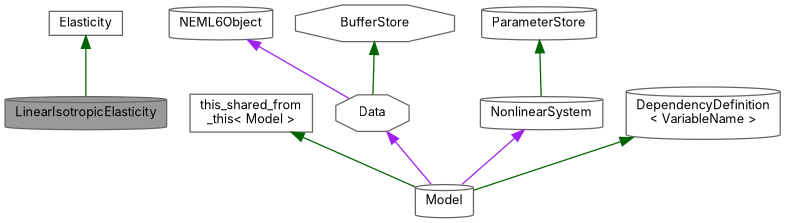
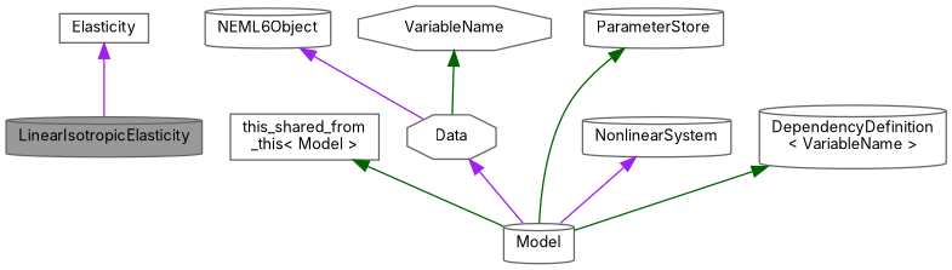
  digraph {
    fontname=Inter
    rankdir=TB
    node [color=gray40 fillcolor=white fontname=Inter fontsize=10 shape=cylinder style=filled]
    edge [color=purple dir=back fontname=Inter fontsize=10 labelfontname=Helvetica labelfontsize=10 style=solid]
    n1 [fillcolor=grey60 fontcolor=black height=0.2 label=LinearIsotropicElasticity width=0.4]
    n2 [height=0.2 label=Elasticity shape=box width=0.4]
    n3 [height=0.2 label=Model width=0.4]
    n4 [height=0.2 label="this_shared_from\l_this\< Model \>" shape=box width=0.4]
    n5 [height=0.2 label=Data shape=octagon width=0.4]
    n6 [height=0.2 label=NEML6Object width=0.4]
-   n7 [height=0.2 label=BufferStore shape=octagon width=0.4]
+   n7 [height=0.2 label=VariableName shape=octagon width=0.4]
    n8 [height=0.2 label=ParameterStore width=0.4]
    n9 [height=0.2 label=NonlinearSystem width=0.4]
    n10 [height=0.2 label="DependencyDefinition\l\< VariableName \>" width=0.4]
-   n2 -> n1 [color=darkgreen]
+   n2 -> n1
    n4 -> n3 [color=darkgreen]
    n5 -> n3
    n6 -> n5
    n7 -> n5 [color=darkgreen]
-   n8 -> n9 [color=darkgreen]
+   n8 -> n3 [color=darkgreen]
    n9 -> n3
    n10 -> n3 [color=darkgreen]
  }
